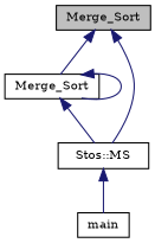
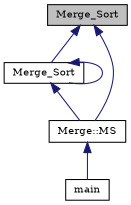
  digraph {
    fontname="DejaVu Serif"
    rankdir=TB
    node [color=black fillcolor=white fontname="DejaVu Serif" fontsize=10 shape=record style=filled]
    edge [color=midnightblue dir=back fontname="DejaVu Serif" fontsize=10 labelfontname=Helvetica labelfontsize=10 style=solid]
    n1 [fillcolor=grey75 fontcolor=black height=0.2 label=Merge_Sort width=0.4]
    n2 [height=0.2 label=Merge_Sort width=0.4]
-   n3 [height=0.2 label="Stos::MS" width=0.4]
+   n3 [height=0.2 label="Merge::MS" width=0.4]
    n4 [height=0.2 label=main width=0.4]
    n1 -> n2
    n1 -> n3
    n2 -> n2
    n2 -> n3
    n3 -> n4
  }
